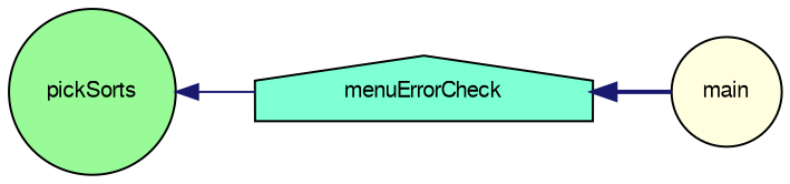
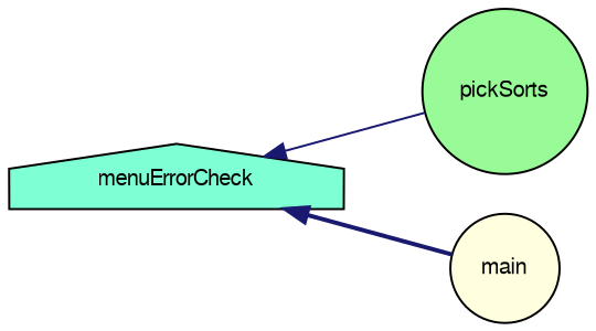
  digraph {
    rankdir=LR
    node [color=black fontname=FreeSans fontsize=10 shape=circle style=filled]
    edge [color=midnightblue dir=back fontname=FreeSans fontsize=10 labelfontname=FreeSans labelfontsize=10]
    n1 [fillcolor=aquamarine fontcolor=black height=0.2 label=menuErrorCheck shape=house width=0.4]
    n2 [fillcolor=palegreen height=0.2 label=pickSorts width=0.4]
    n3 [fillcolor=lightyellow height=0.2 label=main width=0.4]
-   n2 -> n1 [style=solid]
+   n1 -> n2 [style=solid]
    n1 -> n3 [style=bold]
  }
